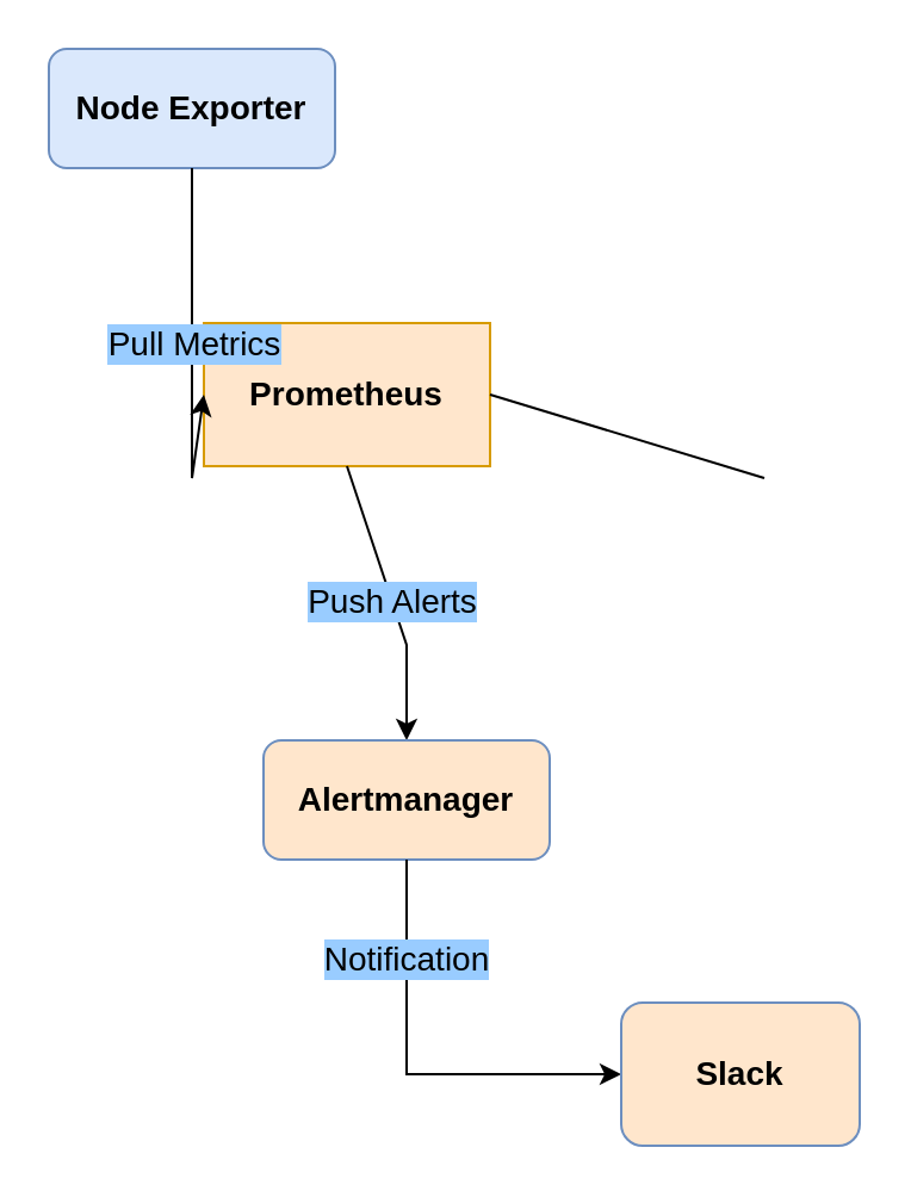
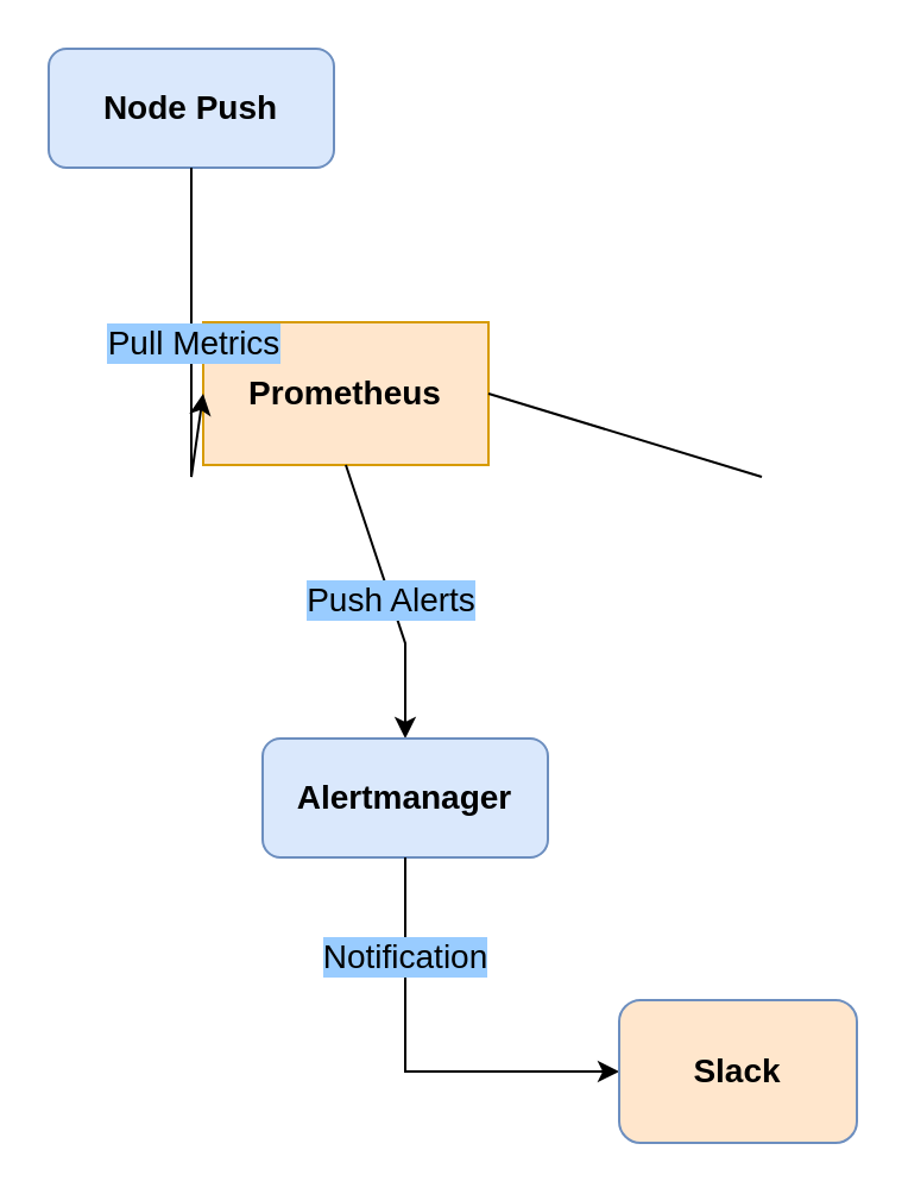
  <mxCell id="0" />
  <mxCell id="1" parent="0" />
- <mxCell id="2" value="Node Exporter" style="rounded=1;whiteSpace=wrap;html=1;fontStyle=1;fillColor=#dae8fc;strokeColor=#6c8ebf;fontSize=14;" vertex="1" parent="1"><mxGeometry x="20" y="20" width="120" height="50" as="geometry" /></mxCell>
+ <mxCell id="2" value="Node Push" style="rounded=1;whiteSpace=wrap;html=1;fontStyle=1;fillColor=#dae8fc;strokeColor=#6c8ebf;fontSize=14;" vertex="1" parent="1"><mxGeometry x="20" y="20" width="120" height="50" as="geometry" /></mxCell>
  <mxCell id="3" value="" style="endArrow=none;html=1;rounded=0;entryX=0.5;entryY=1;entryDx=0;entryDy=0;" edge="1" parent="1" target="2"><mxGeometry width="50" height="50" relative="1" as="geometry"><mxPoint x="80" y="120" as="sourcePoint" /><mxPoint x="300" y="150" as="targetPoint" /></mxGeometry></mxCell>
  <mxCell id="4" value="" style="endArrow=none;html=1;rounded=0;entryX=0.5;entryY=1;entryDx=0;entryDy=0;" edge="1" parent="1"><mxGeometry width="50" height="50" relative="1" as="geometry"><mxPoint x="80" y="190" as="sourcePoint" /><mxPoint x="80" y="150" as="targetPoint" /></mxGeometry></mxCell>
  <mxCell id="5" value="Prometheus" style="rounded=0;whiteSpace=wrap;html=1;fontStyle=1;fillColor=#ffe6cc;strokeColor=#d79b00;fontSize=14;" vertex="1" parent="1"><mxGeometry x="85" y="135" width="120" height="60" as="geometry" /></mxCell>
  <mxCell id="6" value="" style="endArrow=classic;html=1;rounded=0;entryX=0;entryY=0.5;entryDx=0;entryDy=0;" edge="1" parent="1" target="5"><mxGeometry relative="1" as="geometry"><mxPoint x="80" y="80" as="sourcePoint" /><mxPoint x="320" y="180" as="targetPoint" /><Array as="points"><mxPoint x="80" y="200" /></Array></mxGeometry></mxCell>
  <mxCell id="7" value="Pull Metrics&lt;br style=&quot;font-size: 14px;&quot;&gt;" style="edgeLabel;resizable=0;html=1;align=center;verticalAlign=middle;labelBackgroundColor=#99CCFF;fontSize=14;" connectable="0" vertex="1" parent="6"><mxGeometry relative="1" as="geometry"><mxPoint y="-15" as="offset" /></mxGeometry></mxCell>
  <mxCell id="8" value="P" style="endArrow=classic;html=1;rounded=0;exitX=0.5;exitY=1;exitDx=0;exitDy=0;" edge="1" parent="1" source="5"><mxGeometry relative="1" as="geometry"><mxPoint x="220" y="170" as="sourcePoint" /><mxPoint x="170" y="310" as="targetPoint" /><Array as="points"><mxPoint x="170" y="270" /></Array></mxGeometry></mxCell>
  <mxCell id="9" value="Push Alerts&lt;br style=&quot;font-size: 14px;&quot;&gt;" style="edgeLabel;resizable=0;html=1;align=center;verticalAlign=middle;labelBackgroundColor=#99CCFF;fontSize=14;" connectable="0" vertex="1" parent="8"><mxGeometry relative="1" as="geometry" /></mxCell>
- <mxCell id="10" value="&lt;span style=&quot;&quot;&gt;Alertmanager&lt;/span&gt;" style="rounded=1;whiteSpace=wrap;html=1;labelBackgroundColor=none;fontSize=14;fontStyle=1;fillColor=#ffe6cc;strokeColor=#6c8ebf;" vertex="1" parent="1"><mxGeometry x="110" y="310" width="120" height="50" as="geometry" /></mxCell>
+ <mxCell id="10" value="&lt;span style=&quot;&quot;&gt;Alertmanager&lt;/span&gt;" style="rounded=1;whiteSpace=wrap;html=1;labelBackgroundColor=none;fontSize=14;fontStyle=1;fillColor=#dae8fc;strokeColor=#6c8ebf;" vertex="1" parent="1"><mxGeometry x="110" y="310" width="120" height="50" as="geometry" /></mxCell>
  <mxCell id="11" value="" style="endArrow=classic;html=1;rounded=0;fontSize=14;exitX=0.5;exitY=1;exitDx=0;exitDy=0;" edge="1" parent="1" source="10"><mxGeometry relative="1" as="geometry"><mxPoint x="220" y="390" as="sourcePoint" /><mxPoint x="260" y="450" as="targetPoint" /><Array as="points"><mxPoint x="170" y="450" /></Array></mxGeometry></mxCell>
  <mxCell id="12" value="Notification" style="edgeLabel;resizable=0;html=1;align=center;verticalAlign=middle;labelBackgroundColor=#99CCFF;fontSize=14;" connectable="0" vertex="1" parent="1"><mxGeometry x="170" y="400" as="geometry"><mxPoint x="-1" y="1" as="offset" /></mxGeometry></mxCell>
  <mxCell id="13" value="Slack" style="rounded=1;whiteSpace=wrap;html=1;labelBackgroundColor=none;fontSize=14;fontStyle=1;fillColor=#ffe6cc;strokeColor=#6c8ebf;" vertex="1" parent="1"><mxGeometry x="260" y="420" width="100" height="60" as="geometry" /></mxCell>
  <mxCell id="14" value="" style="endArrow=none;html=1;rounded=0;fontSize=14;exitX=1;exitY=0.5;exitDx=0;exitDy=0;" edge="1" parent="1" source="5"><mxGeometry width="50" height="50" relative="1" as="geometry"><mxPoint x="250" y="270" as="sourcePoint" /><mxPoint x="320" y="200" as="targetPoint" /></mxGeometry></mxCell>
